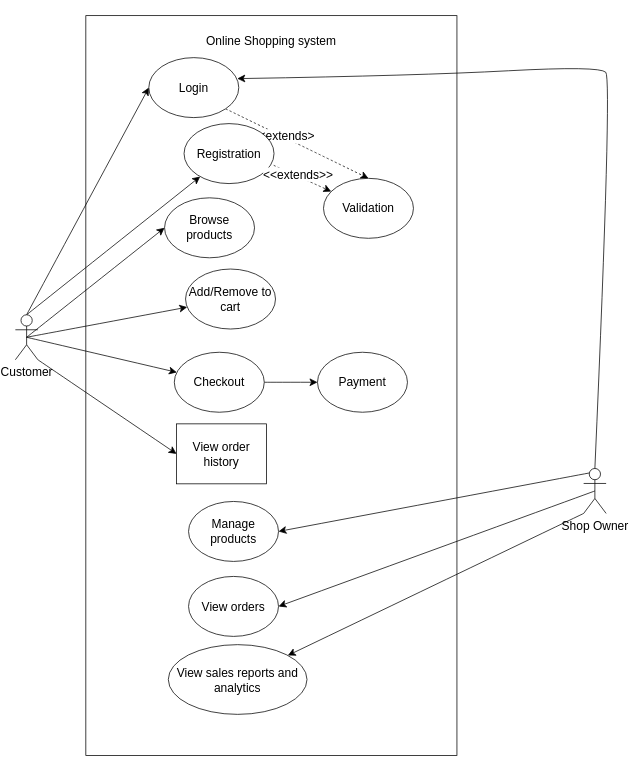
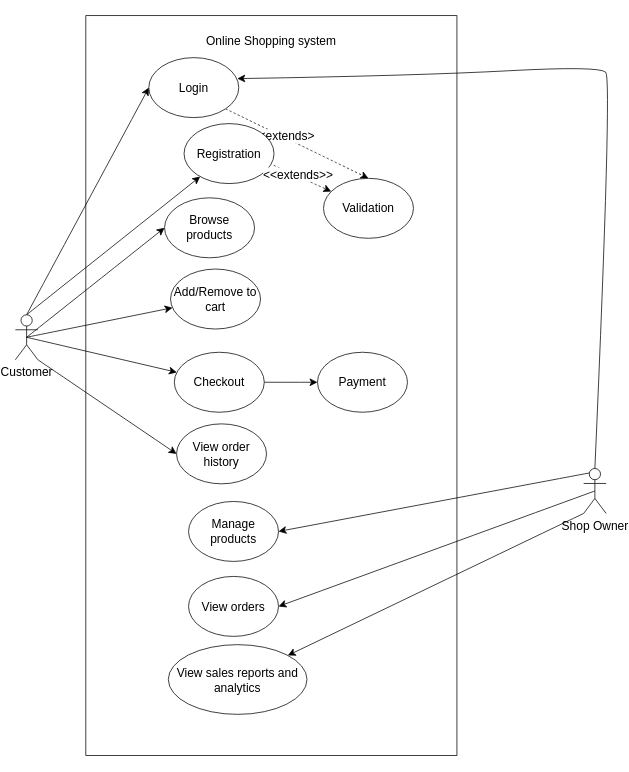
  <mxCell id="0" />
  <mxCell id="1" parent="0" />
  <mxCell id="2" value="" style="rounded=0;whiteSpace=wrap;html=1;fontSize=16;" vertex="1" parent="1"><mxGeometry x="114" y="20" width="495" height="987" as="geometry" /></mxCell>
  <mxCell id="3" style="edgeStyle=none;curved=1;rounded=0;orthogonalLoop=1;jettySize=auto;html=1;exitX=0.5;exitY=0.5;exitDx=0;exitDy=0;exitPerimeter=0;fontSize=12;startSize=8;endSize=8;" edge="1" parent="1" source="9" target="21"><mxGeometry relative="1" as="geometry" /></mxCell>
  <mxCell id="4" style="edgeStyle=none;curved=1;rounded=0;orthogonalLoop=1;jettySize=auto;html=1;exitX=0.5;exitY=0.5;exitDx=0;exitDy=0;exitPerimeter=0;fontSize=12;startSize=8;endSize=8;" edge="1" parent="1" source="9" target="19"><mxGeometry relative="1" as="geometry" /></mxCell>
  <mxCell id="5" style="edgeStyle=none;curved=1;rounded=0;orthogonalLoop=1;jettySize=auto;html=1;exitX=0.5;exitY=0.5;exitDx=0;exitDy=0;exitPerimeter=0;entryX=0;entryY=0.5;entryDx=0;entryDy=0;fontSize=12;startSize=8;endSize=8;" edge="1" parent="1" source="9" target="18"><mxGeometry relative="1" as="geometry" /></mxCell>
  <mxCell id="6" style="edgeStyle=none;curved=1;rounded=0;orthogonalLoop=1;jettySize=auto;html=1;exitX=1;exitY=1;exitDx=0;exitDy=0;exitPerimeter=0;entryX=0;entryY=0.5;entryDx=0;entryDy=0;fontSize=12;startSize=8;endSize=8;" edge="1" parent="1" source="9" target="23"><mxGeometry relative="1" as="geometry" /></mxCell>
  <mxCell id="7" style="edgeStyle=none;curved=1;rounded=0;orthogonalLoop=1;jettySize=auto;html=1;exitX=0.5;exitY=0;exitDx=0;exitDy=0;exitPerimeter=0;fontSize=12;startSize=8;endSize=8;" edge="1" parent="1" source="9" target="14"><mxGeometry relative="1" as="geometry" /></mxCell>
  <mxCell id="8" style="edgeStyle=none;curved=1;rounded=0;orthogonalLoop=1;jettySize=auto;html=1;exitX=0.5;exitY=0;exitDx=0;exitDy=0;exitPerimeter=0;entryX=0;entryY=0.5;entryDx=0;entryDy=0;fontSize=12;startSize=8;endSize=8;" edge="1" parent="1" source="9" target="13"><mxGeometry relative="1" as="geometry" /></mxCell>
  <mxCell id="9" value="Customer" style="shape=umlActor;verticalLabelPosition=bottom;verticalAlign=top;html=1;outlineConnect=0;fontSize=16;" vertex="1" parent="1"><mxGeometry x="20" y="419" width="30" height="60" as="geometry" /></mxCell>
  <mxCell id="10" value="Online Shopping system" style="text;html=1;strokeColor=none;fillColor=none;align=center;verticalAlign=middle;whiteSpace=wrap;rounded=0;fontSize=16;" vertex="1" parent="1"><mxGeometry x="238" y="38" width="247" height="30" as="geometry" /></mxCell>
  <mxCell id="11" style="edgeStyle=none;curved=1;rounded=0;orthogonalLoop=1;jettySize=auto;html=1;exitX=1;exitY=1;exitDx=0;exitDy=0;entryX=0.5;entryY=0;entryDx=0;entryDy=0;fontSize=12;startSize=8;endSize=8;dashed=1;" edge="1" parent="1" source="13" target="15"><mxGeometry relative="1" as="geometry" /></mxCell>
  <mxCell id="12" value="&amp;lt;&amp;lt;extends&amp;gt;" style="edgeLabel;html=1;align=center;verticalAlign=middle;resizable=0;points=[];fontSize=16;" vertex="1" connectable="0" parent="11"><mxGeometry x="-0.204" y="1" relative="1" as="geometry"><mxPoint as="offset" /></mxGeometry></mxCell>
  <mxCell id="13" value="Login" style="ellipse;whiteSpace=wrap;html=1;fontSize=16;" vertex="1" parent="1"><mxGeometry x="198" y="76" width="120" height="80" as="geometry" /></mxCell>
  <mxCell id="14" value="Registration" style="ellipse;whiteSpace=wrap;html=1;fontSize=16;" vertex="1" parent="1"><mxGeometry x="245" y="164" width="120" height="80" as="geometry" /></mxCell>
  <mxCell id="15" value="Validation" style="ellipse;whiteSpace=wrap;html=1;fontSize=16;" vertex="1" parent="1"><mxGeometry x="431" y="237" width="120" height="80" as="geometry" /></mxCell>
  <mxCell id="16" value="" style="endArrow=classic;html=1;rounded=0;fontSize=12;startSize=8;endSize=8;curved=1;exitX=0.997;exitY=0.696;exitDx=0;exitDy=0;exitPerimeter=0;dashed=1;" edge="1" parent="1" source="14" target="15"><mxGeometry width="50" height="50" relative="1" as="geometry"><mxPoint x="267" y="397" as="sourcePoint" /><mxPoint x="317" y="347" as="targetPoint" /></mxGeometry></mxCell>
  <mxCell id="17" value="&amp;lt;&amp;lt;extends&amp;gt;&amp;gt;" style="edgeLabel;html=1;align=center;verticalAlign=middle;resizable=0;points=[];fontSize=16;" vertex="1" connectable="0" parent="16"><mxGeometry x="-0.194" y="3" relative="1" as="geometry"><mxPoint as="offset" /></mxGeometry></mxCell>
  <mxCell id="18" value="Browse products" style="ellipse;whiteSpace=wrap;html=1;fontSize=16;" vertex="1" parent="1"><mxGeometry x="219" y="263" width="120" height="80" as="geometry" /></mxCell>
- <mxCell id="19" value="Add/Remove to cart" style="ellipse;whiteSpace=wrap;html=1;fontSize=16;" vertex="1" parent="1"><mxGeometry x="247" y="358" width="120" height="80" as="geometry" /></mxCell>
+ <mxCell id="19" value="Add/Remove to cart" style="ellipse;whiteSpace=wrap;html=1;fontSize=16;" vertex="1" parent="1"><mxGeometry x="227" y="358" width="120" height="80" as="geometry" /></mxCell>
  <mxCell id="20" style="edgeStyle=none;curved=1;rounded=0;orthogonalLoop=1;jettySize=auto;html=1;exitX=1;exitY=0.5;exitDx=0;exitDy=0;entryX=0;entryY=0.5;entryDx=0;entryDy=0;fontSize=12;startSize=8;endSize=8;" edge="1" parent="1" source="21" target="22"><mxGeometry relative="1" as="geometry" /></mxCell>
  <mxCell id="21" value="Checkout" style="ellipse;whiteSpace=wrap;html=1;fontSize=16;" vertex="1" parent="1"><mxGeometry x="232" y="469" width="120" height="80" as="geometry" /></mxCell>
  <mxCell id="22" value="Payment" style="ellipse;whiteSpace=wrap;html=1;fontSize=16;" vertex="1" parent="1"><mxGeometry x="423" y="469" width="120" height="80" as="geometry" /></mxCell>
- <mxCell id="23" value="View order history" style="whiteSpace=wrap;html=1;fontSize=16;rounded=0;" vertex="1" parent="1"><mxGeometry x="235" y="564.5" width="120" height="80" as="geometry" /></mxCell>
+ <mxCell id="23" value="View order history" style="ellipse;whiteSpace=wrap;html=1;fontSize=16;" vertex="1" parent="1"><mxGeometry x="235" y="564.5" width="120" height="80" as="geometry" /></mxCell>
  <mxCell id="24" value="Manage products" style="ellipse;whiteSpace=wrap;html=1;fontSize=16;" vertex="1" parent="1"><mxGeometry x="251" y="668" width="120" height="80" as="geometry" /></mxCell>
  <mxCell id="25" value="View sales reports and analytics" style="ellipse;whiteSpace=wrap;html=1;fontSize=16;" vertex="1" parent="1"><mxGeometry x="224" y="859" width="185" height="93" as="geometry" /></mxCell>
  <mxCell id="26" value="View orders" style="ellipse;whiteSpace=wrap;html=1;fontSize=16;" vertex="1" parent="1"><mxGeometry x="251" y="768" width="120" height="80" as="geometry" /></mxCell>
  <mxCell id="27" style="edgeStyle=none;curved=1;rounded=0;orthogonalLoop=1;jettySize=auto;html=1;exitX=0.25;exitY=0.1;exitDx=0;exitDy=0;exitPerimeter=0;entryX=1;entryY=0.5;entryDx=0;entryDy=0;fontSize=12;startSize=8;endSize=8;" edge="1" parent="1" source="30" target="24"><mxGeometry relative="1" as="geometry" /></mxCell>
  <mxCell id="28" style="edgeStyle=none;curved=1;rounded=0;orthogonalLoop=1;jettySize=auto;html=1;exitX=0.5;exitY=0.5;exitDx=0;exitDy=0;exitPerimeter=0;entryX=1;entryY=0.5;entryDx=0;entryDy=0;fontSize=12;startSize=8;endSize=8;" edge="1" parent="1" source="30" target="26"><mxGeometry relative="1" as="geometry" /></mxCell>
  <mxCell id="29" style="edgeStyle=none;curved=1;rounded=0;orthogonalLoop=1;jettySize=auto;html=1;exitX=0;exitY=1;exitDx=0;exitDy=0;exitPerimeter=0;fontSize=12;startSize=8;endSize=8;" edge="1" parent="1" source="30" target="25"><mxGeometry relative="1" as="geometry" /></mxCell>
  <mxCell id="30" value="Shop Owner" style="shape=umlActor;verticalLabelPosition=bottom;verticalAlign=top;html=1;outlineConnect=0;fontSize=16;" vertex="1" parent="1"><mxGeometry x="778" y="624" width="30" height="60" as="geometry" /></mxCell>
  <mxCell id="31" style="edgeStyle=none;curved=1;rounded=0;orthogonalLoop=1;jettySize=auto;html=1;exitX=0.5;exitY=0;exitDx=0;exitDy=0;exitPerimeter=0;fontSize=12;startSize=8;endSize=8;" edge="1" parent="1" source="30"><mxGeometry relative="1" as="geometry"><mxPoint x="316" y="104" as="targetPoint" /><Array as="points"><mxPoint x="816" y="104" /><mxPoint x="799" y="87" /><mxPoint x="557" y="100" /></Array></mxGeometry></mxCell>
